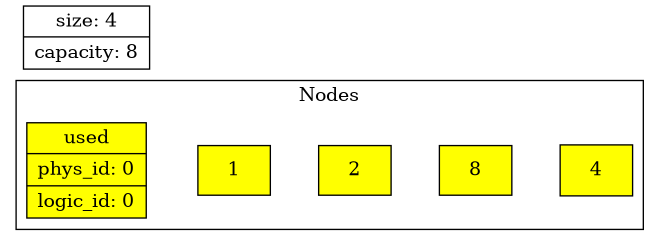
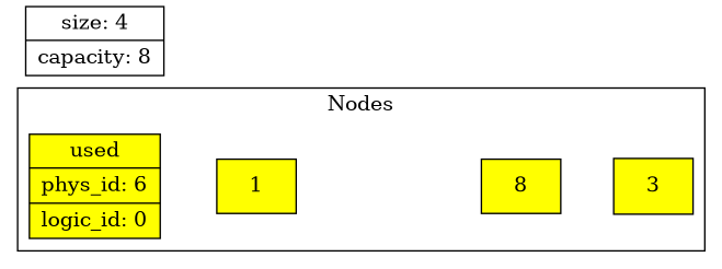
  digraph {
    rankdir=LR
    node [fillcolor=yellow shape=record style=filled]
    edge [constraint=true style=invis]
-   n1 [label="used|phys_id: 0|logic_id: 0"]
+   n1 [label="used|phys_id: 6|logic_id: 0"]
    1
-   2
    n4 [label=8]
-   4
+   4 [label=3]
    n6 [fillcolor=white label="size: 4|capacity: 8"]
    subgraph cluster_1 {
      label=Nodes
      n1
      1
-     2
      n4
      4
    }
    subgraph sub_2 {
      n6
    }
    n1 -> 1
-   1 -> 2
-   2 -> n4
    n4 -> 4
  }
